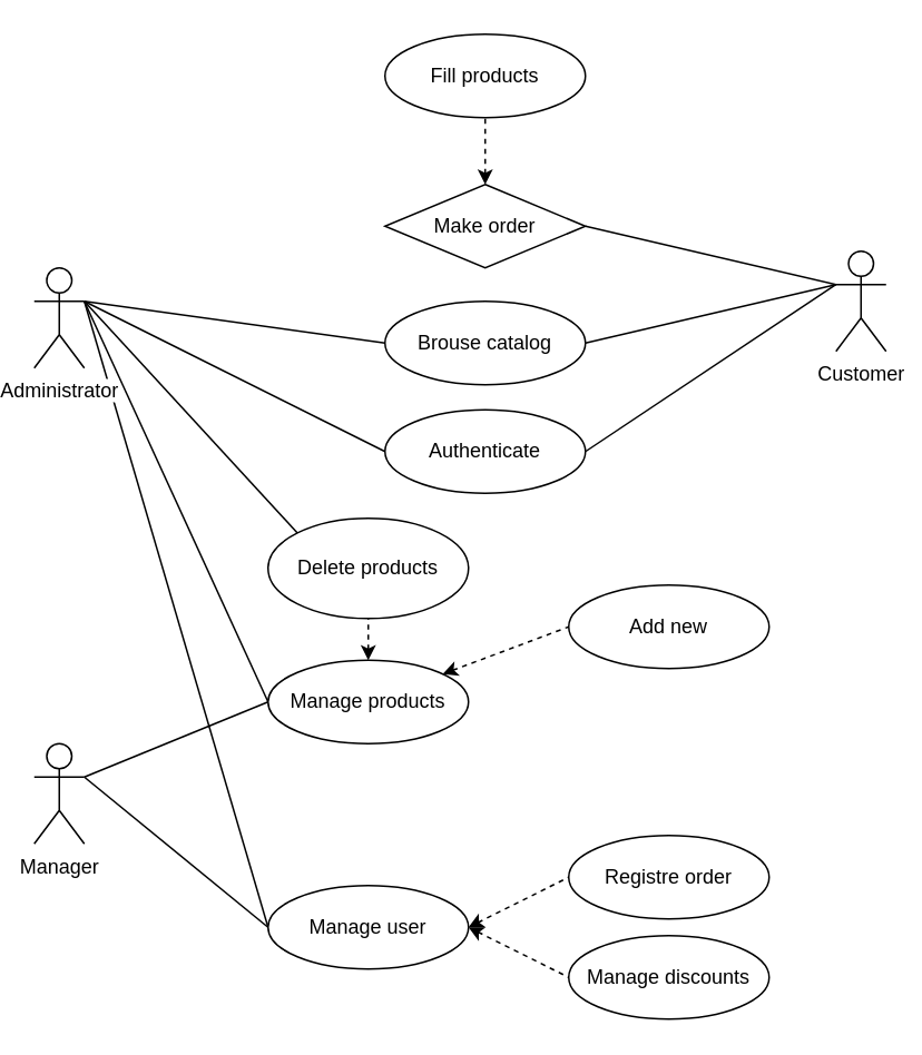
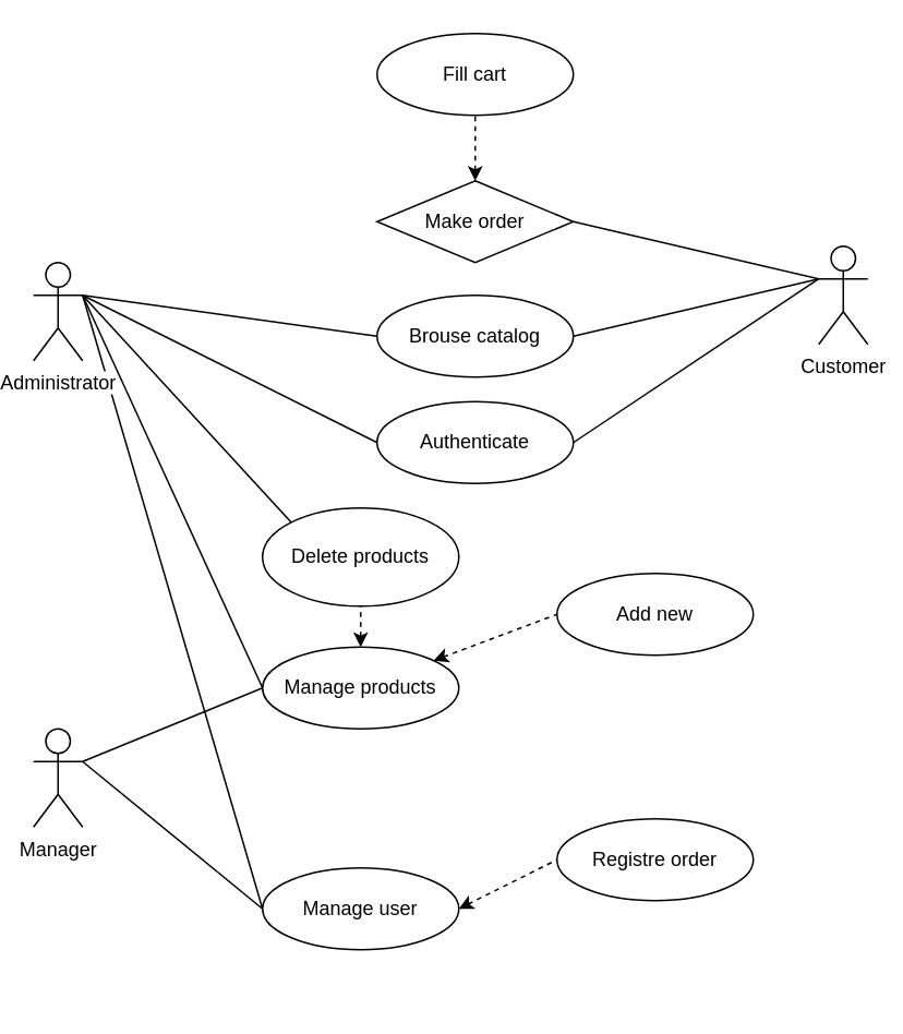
  <mxCell id="0" />
  <mxCell id="1" parent="0" />
  <mxCell id="2" style="edgeStyle=none;orthogonalLoop=1;jettySize=auto;html=1;exitX=1;exitY=0.333;exitDx=0;exitDy=0;exitPerimeter=0;entryX=0;entryY=0.5;entryDx=0;entryDy=0;endArrow=none;endFill=0;" edge="1" parent="1" source="7" target="26"><mxGeometry relative="1" as="geometry" /></mxCell>
  <mxCell id="3" style="edgeStyle=none;orthogonalLoop=1;jettySize=auto;html=1;exitX=1;exitY=0.333;exitDx=0;exitDy=0;exitPerimeter=0;entryX=0;entryY=0.5;entryDx=0;entryDy=0;endArrow=none;endFill=0;" edge="1" parent="1" source="7" target="22"><mxGeometry relative="1" as="geometry" /></mxCell>
  <mxCell id="4" style="edgeStyle=none;orthogonalLoop=1;jettySize=auto;html=1;exitX=1;exitY=0.333;exitDx=0;exitDy=0;exitPerimeter=0;entryX=0;entryY=0.5;entryDx=0;entryDy=0;endArrow=none;endFill=0;" edge="1" parent="1" source="7" target="25"><mxGeometry relative="1" as="geometry" /></mxCell>
  <mxCell id="5" style="edgeStyle=none;orthogonalLoop=1;jettySize=auto;html=1;exitX=1;exitY=0.333;exitDx=0;exitDy=0;exitPerimeter=0;entryX=0;entryY=0.5;entryDx=0;entryDy=0;endArrow=none;endFill=0;" edge="1" parent="1" source="7" target="19"><mxGeometry relative="1" as="geometry" /></mxCell>
  <mxCell id="6" style="edgeStyle=none;orthogonalLoop=1;jettySize=auto;html=1;exitX=1;exitY=0.333;exitDx=0;exitDy=0;exitPerimeter=0;entryX=0;entryY=0;entryDx=0;entryDy=0;startArrow=none;startFill=0;endArrow=none;endFill=0;" edge="1" parent="1" source="7" target="27"><mxGeometry relative="1" as="geometry" /></mxCell>
  <mxCell id="7" value="Administrator" style="shape=umlActor;verticalLabelPosition=bottom;labelBackgroundColor=#ffffff;verticalAlign=top;html=1;" vertex="1" parent="1"><mxGeometry x="20" y="160" width="30" height="60" as="geometry" /></mxCell>
  <mxCell id="8" style="edgeStyle=none;orthogonalLoop=1;jettySize=auto;html=1;exitX=1;exitY=0.333;exitDx=0;exitDy=0;exitPerimeter=0;entryX=0;entryY=0.5;entryDx=0;entryDy=0;endArrow=none;endFill=0;" edge="1" parent="1" source="10" target="22"><mxGeometry relative="1" as="geometry" /></mxCell>
  <mxCell id="9" style="edgeStyle=none;orthogonalLoop=1;jettySize=auto;html=1;exitX=1;exitY=0.333;exitDx=0;exitDy=0;exitPerimeter=0;entryX=0;entryY=0.5;entryDx=0;entryDy=0;endArrow=none;endFill=0;" edge="1" parent="1" source="10" target="25"><mxGeometry relative="1" as="geometry" /></mxCell>
  <mxCell id="10" value="Manager" style="shape=umlActor;verticalLabelPosition=bottom;labelBackgroundColor=#ffffff;verticalAlign=top;html=1;" vertex="1" parent="1"><mxGeometry x="20" y="445" width="30" height="60" as="geometry" /></mxCell>
  <mxCell id="11" style="edgeStyle=none;orthogonalLoop=1;jettySize=auto;html=1;exitX=0;exitY=0.333;exitDx=0;exitDy=0;exitPerimeter=0;entryX=1;entryY=0.5;entryDx=0;entryDy=0;endArrow=none;endFill=0;" edge="1" parent="1" source="14" target="18"><mxGeometry relative="1" as="geometry" /></mxCell>
  <mxCell id="12" style="edgeStyle=none;orthogonalLoop=1;jettySize=auto;html=1;exitX=0;exitY=0.333;exitDx=0;exitDy=0;exitPerimeter=0;entryX=1;entryY=0.5;entryDx=0;entryDy=0;endArrow=none;endFill=0;" edge="1" parent="1" source="14" target="19"><mxGeometry relative="1" as="geometry" /></mxCell>
  <mxCell id="13" style="edgeStyle=none;orthogonalLoop=1;jettySize=auto;html=1;exitX=0;exitY=0.333;exitDx=0;exitDy=0;exitPerimeter=0;entryX=1;entryY=0.5;entryDx=0;entryDy=0;endArrow=none;endFill=0;" edge="1" parent="1" source="14" target="26"><mxGeometry relative="1" as="geometry" /></mxCell>
  <mxCell id="14" value="Customer" style="shape=umlActor;verticalLabelPosition=bottom;labelBackgroundColor=#ffffff;verticalAlign=top;html=1;" vertex="1" parent="1"><mxGeometry x="500" y="150" width="30" height="60" as="geometry" /></mxCell>
- <mxCell id="15" value="Manage discounts" style="ellipse;whiteSpace=wrap;html=1;" vertex="1" parent="1"><mxGeometry x="340" y="560" width="120" height="50" as="geometry" /></mxCell>
- <mxCell id="16" value="Fill products" style="ellipse;whiteSpace=wrap;html=1;" vertex="1" parent="1"><mxGeometry x="230" y="20" width="120" height="50" as="geometry" /></mxCell>
+ <mxCell id="16" value="Fill cart" style="ellipse;whiteSpace=wrap;html=1;" vertex="1" parent="1"><mxGeometry x="230" y="20" width="120" height="50" as="geometry" /></mxCell>
  <mxCell id="17" style="edgeStyle=none;orthogonalLoop=1;jettySize=auto;html=1;exitX=0.5;exitY=0;exitDx=0;exitDy=0;entryX=0.5;entryY=1;entryDx=0;entryDy=0;endArrow=none;endFill=0;dashed=1;startArrow=classic;startFill=1;" edge="1" parent="1" source="18" target="16"><mxGeometry relative="1" as="geometry" /></mxCell>
  <mxCell id="18" value="Make order" style="rhombus;whiteSpace=wrap;html=1;" vertex="1" parent="1"><mxGeometry x="230" y="110" width="120" height="50" as="geometry" /></mxCell>
  <mxCell id="19" value="Brouse catalog&lt;span style=&quot;font-family: monospace ; font-size: 0px&quot;&gt;%3CmxGraphModel%3E%3Croot%3E%3CmxCell%20id%3D%220%22%2F%3E%3CmxCell%20id%3D%221%22%20parent%3D%220%22%2F%3E%3CmxCell%20id%3D%222%22%20value%3D%22Manage%20discounts%22%20style%3D%22ellipse%3BwhiteSpace%3Dwrap%3Bhtml%3D1%3B%22%20vertex%3D%221%22%20parent%3D%221%22%3E%3CmxGeometry%20x%3D%22270%22%20y%3D%22445%22%20width%3D%22120%22%20height%3D%2250%22%20as%3D%22geometry%22%2F%3E%3C%2FmxCell%3E%3C%2Froot%3E%3C%2FmxGraphModel%3E&lt;/span&gt;" style="ellipse;whiteSpace=wrap;html=1;" vertex="1" parent="1"><mxGeometry x="230" y="180" width="120" height="50" as="geometry" /></mxCell>
  <mxCell id="20" style="edgeStyle=none;orthogonalLoop=1;jettySize=auto;html=1;entryX=0;entryY=0.5;entryDx=0;entryDy=0;startArrow=classic;startFill=1;endArrow=none;endFill=0;dashed=1;" edge="1" parent="1" source="22" target="28"><mxGeometry relative="1" as="geometry" /></mxCell>
  <mxCell id="21" value="" style="edgeStyle=none;orthogonalLoop=1;jettySize=auto;html=1;dashed=1;startArrow=classic;startFill=1;endArrow=none;endFill=0;" edge="1" parent="1" source="22" target="27"><mxGeometry relative="1" as="geometry"><mxPoint x="220" y="315" as="targetPoint" /></mxGeometry></mxCell>
  <mxCell id="22" value="Manage products" style="ellipse;whiteSpace=wrap;html=1;" vertex="1" parent="1"><mxGeometry x="160" y="395" width="120" height="50" as="geometry" /></mxCell>
  <mxCell id="23" style="edgeStyle=none;orthogonalLoop=1;jettySize=auto;html=1;exitX=1;exitY=0.5;exitDx=0;exitDy=0;entryX=0;entryY=0.5;entryDx=0;entryDy=0;dashed=1;startArrow=classic;startFill=1;endArrow=none;endFill=0;" edge="1" parent="1" source="25" target="29"><mxGeometry relative="1" as="geometry" /></mxCell>
- <mxCell id="24" style="edgeStyle=none;orthogonalLoop=1;jettySize=auto;html=1;exitX=1;exitY=0.5;exitDx=0;exitDy=0;entryX=0;entryY=0.5;entryDx=0;entryDy=0;dashed=1;startArrow=classic;startFill=1;endArrow=none;endFill=0;" edge="1" parent="1" source="25" target="15"><mxGeometry relative="1" as="geometry" /></mxCell>
  <mxCell id="25" value="Manage user" style="ellipse;whiteSpace=wrap;html=1;" vertex="1" parent="1"><mxGeometry x="160" y="530" width="120" height="50" as="geometry" /></mxCell>
  <mxCell id="26" value="Authenticate" style="ellipse;whiteSpace=wrap;html=1;" vertex="1" parent="1"><mxGeometry x="230" y="245" width="120" height="50" as="geometry" /></mxCell>
  <mxCell id="27" value="Delete products" style="ellipse;whiteSpace=wrap;html=1;" vertex="1" parent="1"><mxGeometry x="160" y="310" width="120" height="60" as="geometry" /></mxCell>
  <mxCell id="28" value="Add new" style="ellipse;whiteSpace=wrap;html=1;" vertex="1" parent="1"><mxGeometry x="340" y="350" width="120" height="50" as="geometry" /></mxCell>
  <mxCell id="29" value="Registre order" style="ellipse;whiteSpace=wrap;html=1;" vertex="1" parent="1"><mxGeometry x="340" y="500" width="120" height="50" as="geometry" /></mxCell>
